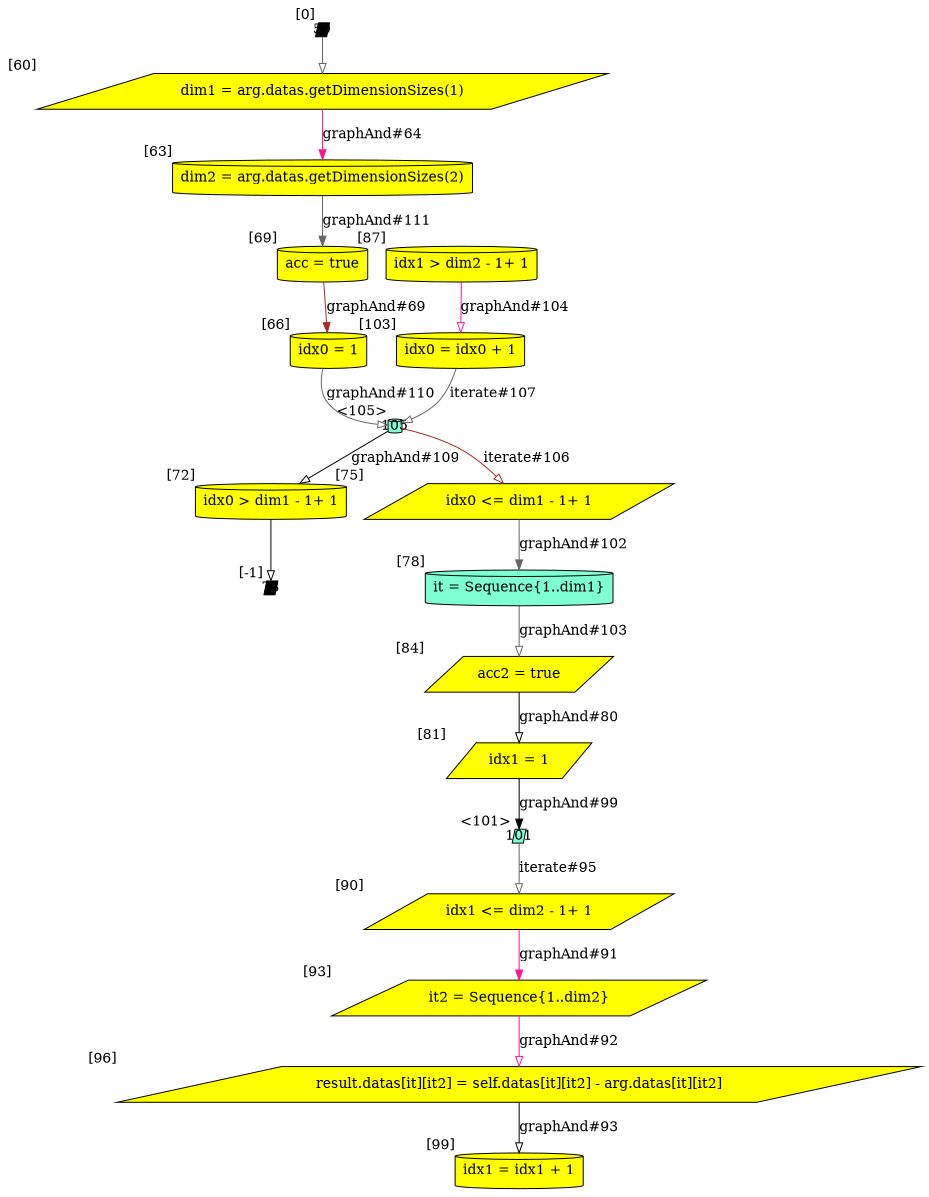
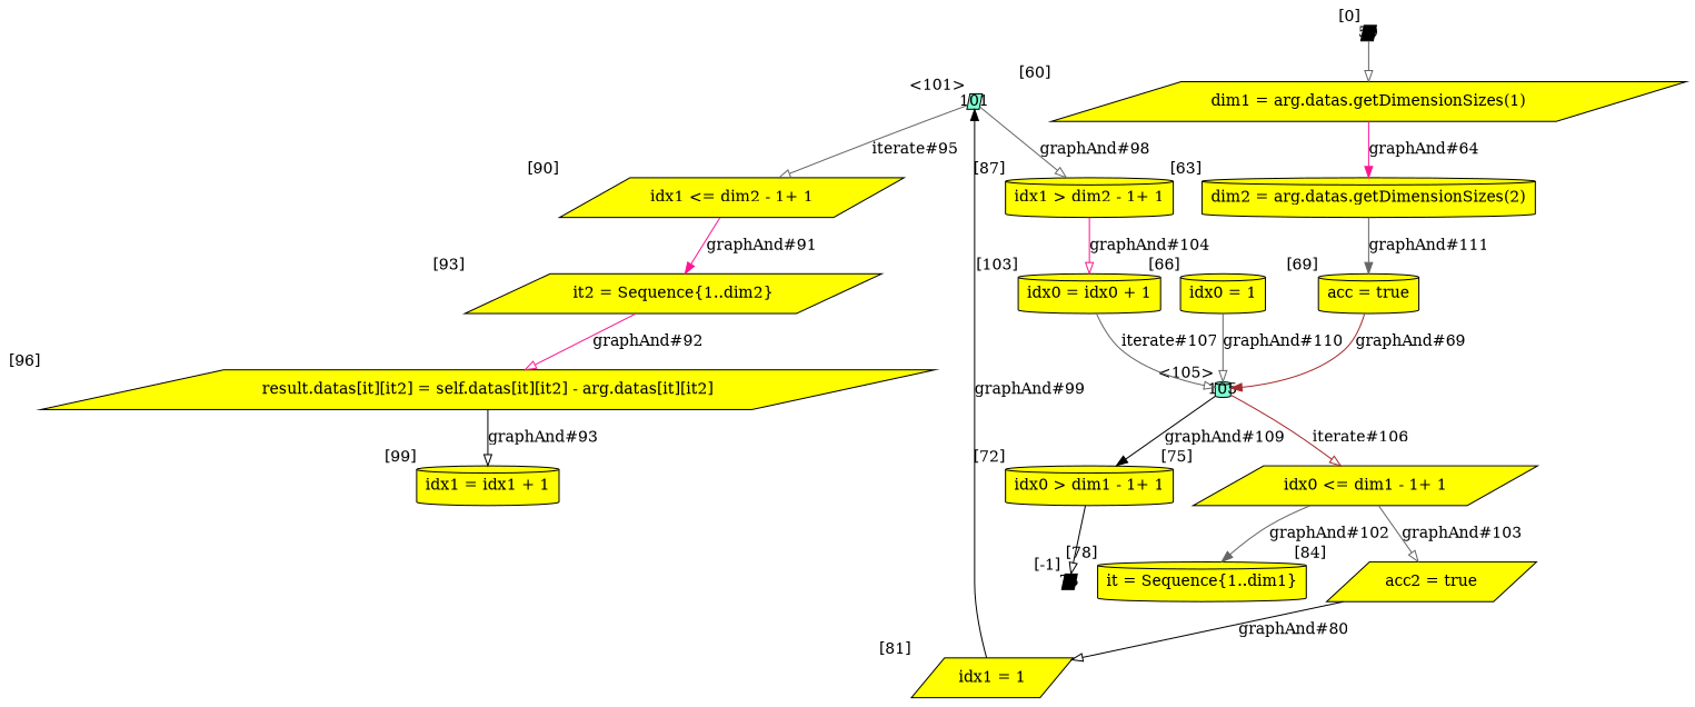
  digraph {
    node [fillcolor=yellow shape=parallelogram style=filled]
    edge [arrowhead=onormal color=gray40]
    n1 [label="result.datas[it][it2] = self.datas[it][it2] - arg.datas[it][it2]" xlabel="[96]"]
    n2 [label="idx1 = idx1 + 1" shape=cylinder xlabel="[99]"]
    n3 [label="idx0 = 1" shape=cylinder xlabel="[66]"]
    105 [fillcolor=aquamarine fixedsize=true height=.2 shape=cylinder width=.2 xlabel="<105>"]
    n5 [label="idx0 > dim1 - 1+ 1" shape=cylinder xlabel="[72]"]
    n6 [label="idx0 <= dim1 - 1+ 1" xlabel="[75]"]
    101 [fillcolor=aquamarine fixedsize=true height=.2 width=.2 xlabel="<101>"]
    n8 [label="idx1 > dim2 - 1+ 1" shape=cylinder xlabel="[87]"]
    n9 [label="idx1 <= dim2 - 1+ 1" xlabel="[90]"]
    n10 [label="acc = true" shape=cylinder xlabel="[69]"]
    n11 [label="idx0 = idx0 + 1" shape=cylinder xlabel="[103]"]
    n12 [label="it2 = Sequence{1..dim2}" xlabel="[93]"]
    73 [fillcolor=black fixedsize=true height=.2 width=.2 xlabel="[-1]"]
-   n14 [fillcolor=aquamarine label="it = Sequence{1..dim1}" shape=cylinder xlabel="[78]"]
+   n14 [label="it = Sequence{1..dim1}" shape=cylinder xlabel="[78]"]
    n15 [label="acc2 = true" xlabel="[84]"]
    n16 [label="idx1 = 1" xlabel="[81]"]
    59 [fillcolor=black fixedsize=true height=.2 width=.2 xlabel="[0]"]
    n18 [label="dim1 = arg.datas.getDimensionSizes(1)" xlabel="[60]"]
    n19 [label="dim2 = arg.datas.getDimensionSizes(2)" shape=cylinder xlabel="[63]"]
    n1 -> n2 [color=black label="graphAnd#93"]
    n3 -> 105 [label="graphAnd#110"]
-   105 -> n5 [color=black label="graphAnd#109"]
+   105 -> n5 [arrowhead=normal color=black label="graphAnd#109"]
    105 -> n6 [color=brown label="iterate#106"]
    n5 -> 73 [color=black]
    n6 -> n14 [arrowhead=normal label="graphAnd#102"]
+   101 -> n8 [label="graphAnd#98"]
    101 -> n9 [label="iterate#95"]
    n8 -> n11 [color=deeppink label="graphAnd#104"]
    n9 -> n12 [arrowhead=normal color=deeppink label="graphAnd#91"]
-   n10 -> n3 [arrowhead=normal color=brown label="graphAnd#69"]
+   n10 -> 105 [arrowhead=normal color=brown label="graphAnd#69"]
    n11 -> 105 [label="iterate#107"]
    n12 -> n1 [color=deeppink label="graphAnd#92"]
-   n14 -> n15 [label="graphAnd#103"]
+   n6 -> n15 [label="graphAnd#103"]
    n15 -> n16 [color=black label="graphAnd#80"]
    n16 -> 101 [arrowhead=normal color=black label="graphAnd#99"]
    59 -> n18
    n18 -> n19 [arrowhead=normal color=deeppink label="graphAnd#64"]
    n19 -> n10 [arrowhead=normal label="graphAnd#111"]
  }
